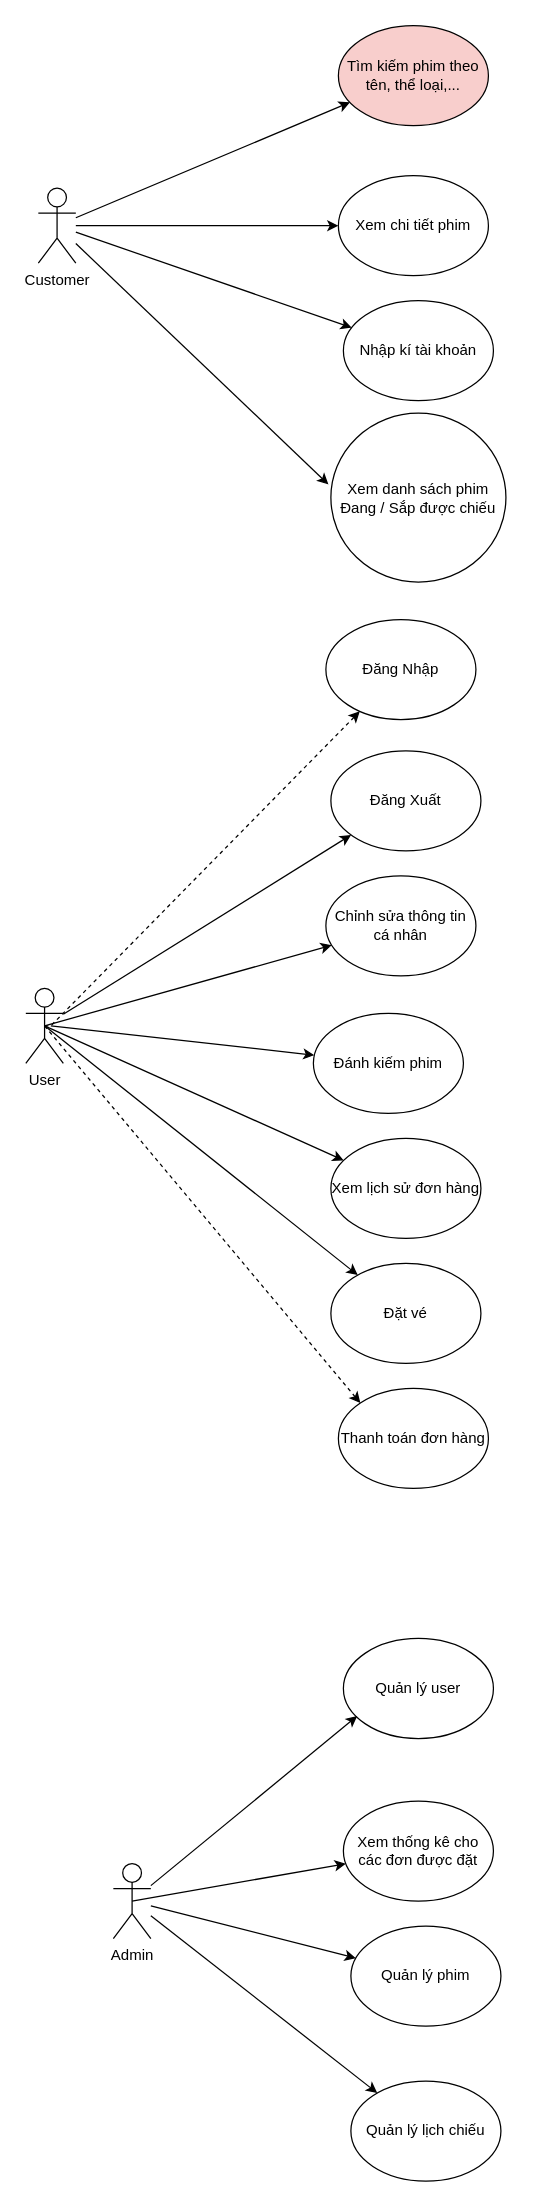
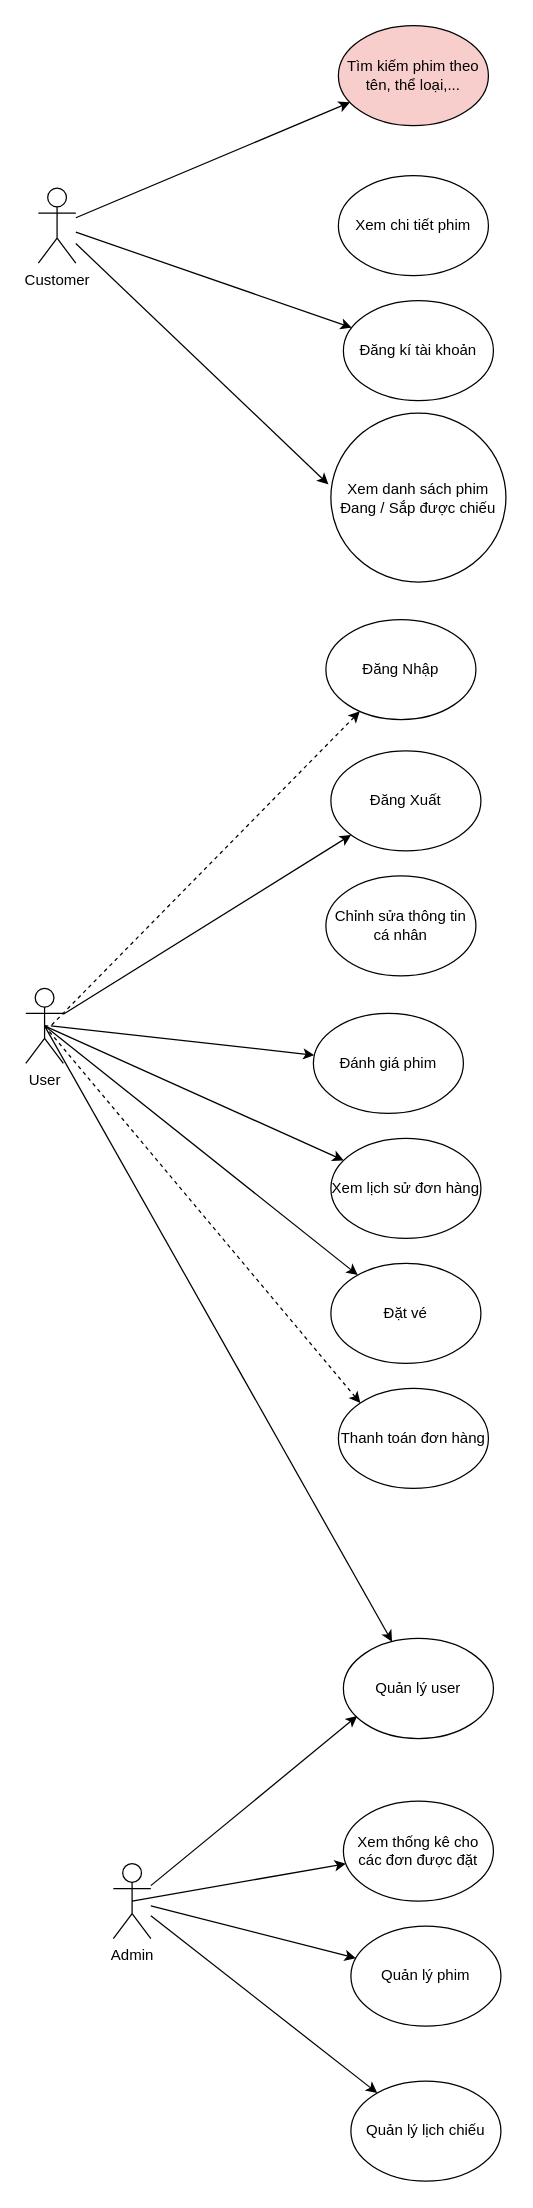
  <mxCell id="0" />
  <mxCell id="1" parent="0" />
  <mxCell id="2" value="Customer&lt;br&gt;" style="shape=umlActor;verticalLabelPosition=bottom;verticalAlign=top;html=1;outlineConnect=0;" parent="1" vertex="1"><mxGeometry x="30" y="150" width="30" height="60" as="geometry" /></mxCell>
  <mxCell id="3" value="" style="endArrow=classic;html=1;rounded=0;" parent="1" source="2" target="4" edge="1"><mxGeometry width="50" height="50" relative="1" as="geometry"><mxPoint x="110" y="230" as="sourcePoint" /><mxPoint x="440" y="170" as="targetPoint" /></mxGeometry></mxCell>
- <mxCell id="4" value="Nhập kí tài khoản" style="ellipse;whiteSpace=wrap;html=1;" parent="1" vertex="1"><mxGeometry x="274" y="240" width="120" height="80" as="geometry" /></mxCell>
+ <mxCell id="4" value="Đăng kí tài khoản" style="ellipse;whiteSpace=wrap;html=1;" parent="1" vertex="1"><mxGeometry x="274" y="240" width="120" height="80" as="geometry" /></mxCell>
  <mxCell id="5" value="Xem danh sách phim&lt;br&gt;Đang / Sắp được chiếu" style="ellipse;whiteSpace=wrap;html=1;" parent="1" vertex="1"><mxGeometry x="264" y="330" width="140" height="135" as="geometry" /></mxCell>
  <mxCell id="6" value="" style="endArrow=classic;html=1;rounded=0;entryX=-0.014;entryY=0.422;entryDx=0;entryDy=0;entryPerimeter=0;" parent="1" source="2" target="5" edge="1"><mxGeometry width="50" height="50" relative="1" as="geometry"><mxPoint x="60" y="270" as="sourcePoint" /><mxPoint x="240" y="360" as="targetPoint" /></mxGeometry></mxCell>
- <mxCell id="7" value="" style="endArrow=classic;html=1;rounded=0;" parent="1" source="2" target="8" edge="1"><mxGeometry width="50" height="50" relative="1" as="geometry"><mxPoint x="100" y="200" as="sourcePoint" /><mxPoint x="250" y="190" as="targetPoint" /></mxGeometry></mxCell>
  <mxCell id="8" value="Xem chi tiết phim" style="ellipse;whiteSpace=wrap;html=1;" parent="1" vertex="1"><mxGeometry x="270" y="140" width="120" height="80" as="geometry" /></mxCell>
  <mxCell id="9" value="Tìm kiếm phim theo tên, thể loại,..." style="ellipse;whiteSpace=wrap;html=1;fillColor=#f8cecc;" parent="1" vertex="1"><mxGeometry x="270" y="20" width="120" height="80" as="geometry" /></mxCell>
  <mxCell id="10" value="" style="endArrow=classic;html=1;rounded=0;" parent="1" source="2" target="9" edge="1"><mxGeometry width="50" height="50" relative="1" as="geometry"><mxPoint x="90" y="170" as="sourcePoint" /><mxPoint x="230" y="90" as="targetPoint" /></mxGeometry></mxCell>
  <mxCell id="11" value="User&lt;br&gt;&lt;br&gt;" style="shape=umlActor;verticalLabelPosition=bottom;verticalAlign=top;html=1;outlineConnect=0;" parent="1" vertex="1"><mxGeometry x="20" y="790" width="30" height="60" as="geometry" /></mxCell>
  <mxCell id="12" value="Đăng Nhập" style="ellipse;whiteSpace=wrap;html=1;" parent="1" vertex="1"><mxGeometry x="260" y="495" width="120" height="80" as="geometry" /></mxCell>
  <mxCell id="13" value="Đăng Xuất" style="ellipse;whiteSpace=wrap;html=1;" parent="1" vertex="1"><mxGeometry x="264" y="600" width="120" height="80" as="geometry" /></mxCell>
  <mxCell id="14" value="Chỉnh sửa thông tin cá nhân" style="ellipse;whiteSpace=wrap;html=1;" parent="1" vertex="1"><mxGeometry x="260" y="700" width="120" height="80" as="geometry" /></mxCell>
- <mxCell id="15" value="Đánh kiếm phim" style="ellipse;whiteSpace=wrap;html=1;" parent="1" vertex="1"><mxGeometry x="250" y="810" width="120" height="80" as="geometry" /></mxCell>
+ <mxCell id="15" value="Đánh giá phim" style="ellipse;whiteSpace=wrap;html=1;" parent="1" vertex="1"><mxGeometry x="250" y="810" width="120" height="80" as="geometry" /></mxCell>
  <mxCell id="16" value="Xem lịch sử đơn hàng" style="ellipse;whiteSpace=wrap;html=1;" parent="1" vertex="1"><mxGeometry x="264" y="910" width="120" height="80" as="geometry" /></mxCell>
  <mxCell id="17" value="Đặt vé" style="ellipse;whiteSpace=wrap;html=1;" parent="1" vertex="1"><mxGeometry x="264" y="1010" width="120" height="80" as="geometry" /></mxCell>
  <mxCell id="18" value="Thanh toán đơn hàng" style="ellipse;whiteSpace=wrap;html=1;" parent="1" vertex="1"><mxGeometry x="270" y="1110" width="120" height="80" as="geometry" /></mxCell>
  <mxCell id="19" value="Admin" style="shape=umlActor;verticalLabelPosition=bottom;verticalAlign=top;html=1;outlineConnect=0;" parent="1" vertex="1"><mxGeometry x="90" y="1490" width="30" height="60" as="geometry" /></mxCell>
  <mxCell id="20" value="Quản lý user" style="ellipse;whiteSpace=wrap;html=1;" parent="1" vertex="1"><mxGeometry x="274" y="1310" width="120" height="80" as="geometry" /></mxCell>
  <mxCell id="21" value="Xem thống kê cho các đơn được đặt" style="ellipse;whiteSpace=wrap;html=1;" parent="1" vertex="1"><mxGeometry x="274" y="1440" width="120" height="80" as="geometry" /></mxCell>
  <mxCell id="22" value="Quản lý phim" style="ellipse;whiteSpace=wrap;html=1;" parent="1" vertex="1"><mxGeometry x="280" y="1540" width="120" height="80" as="geometry" /></mxCell>
  <mxCell id="23" value="Quản lý lịch chiếu" style="ellipse;whiteSpace=wrap;html=1;" parent="1" vertex="1"><mxGeometry x="280" y="1664" width="120" height="80" as="geometry" /></mxCell>
  <mxCell id="24" value="" style="endArrow=classic;html=1;rounded=0;exitX=0.5;exitY=0.5;exitDx=0;exitDy=0;exitPerimeter=0;dashed=1;" parent="1" source="11" target="12" edge="1"><mxGeometry width="50" height="50" relative="1" as="geometry"><mxPoint x="310" y="970" as="sourcePoint" /><mxPoint x="360" y="920" as="targetPoint" /><Array as="points"><mxPoint x="40" y="820" /></Array></mxGeometry></mxCell>
  <mxCell id="25" value="" style="endArrow=classic;html=1;rounded=0;" parent="1" source="11" target="13" edge="1"><mxGeometry width="50" height="50" relative="1" as="geometry"><mxPoint x="310" y="970" as="sourcePoint" /><mxPoint x="360" y="920" as="targetPoint" /></mxGeometry></mxCell>
- <mxCell id="26" value="" style="endArrow=classic;html=1;rounded=0;exitX=0.5;exitY=0.5;exitDx=0;exitDy=0;exitPerimeter=0;" parent="1" source="11" target="14" edge="1"><mxGeometry width="50" height="50" relative="1" as="geometry"><mxPoint x="60" y="821" as="sourcePoint" /><mxPoint x="290" y="677" as="targetPoint" /></mxGeometry></mxCell>
+ <mxCell id="26" value="" style="endArrow=classic;html=1;rounded=0;exitX=0.5;exitY=0.5;exitDx=0;exitDy=0;exitPerimeter=0;" parent="1" source="11" target="20" edge="1"><mxGeometry width="50" height="50" relative="1" as="geometry"><mxPoint x="60" y="821" as="sourcePoint" /><mxPoint x="290" y="677" as="targetPoint" /></mxGeometry></mxCell>
  <mxCell id="27" value="" style="endArrow=classic;html=1;rounded=0;" parent="1" target="15" edge="1"><mxGeometry width="50" height="50" relative="1" as="geometry"><mxPoint x="40" y="820" as="sourcePoint" /><mxPoint x="300" y="687" as="targetPoint" /></mxGeometry></mxCell>
  <mxCell id="28" value="" style="endArrow=classic;html=1;rounded=0;exitX=0.5;exitY=0.5;exitDx=0;exitDy=0;exitPerimeter=0;" parent="1" source="11" target="16" edge="1"><mxGeometry width="50" height="50" relative="1" as="geometry"><mxPoint x="80" y="841" as="sourcePoint" /><mxPoint x="310" y="697" as="targetPoint" /></mxGeometry></mxCell>
  <mxCell id="29" value="" style="endArrow=classic;html=1;rounded=0;exitX=0.5;exitY=0.5;exitDx=0;exitDy=0;exitPerimeter=0;" parent="1" source="11" target="17" edge="1"><mxGeometry width="50" height="50" relative="1" as="geometry"><mxPoint x="45" y="830" as="sourcePoint" /><mxPoint x="284" y="938" as="targetPoint" /></mxGeometry></mxCell>
  <mxCell id="30" value="" style="endArrow=classic;html=1;rounded=0;exitX=0.5;exitY=0.5;exitDx=0;exitDy=0;exitPerimeter=0;entryX=0;entryY=0;entryDx=0;entryDy=0;dashed=1;" parent="1" source="11" target="18" edge="1"><mxGeometry width="50" height="50" relative="1" as="geometry"><mxPoint x="55" y="840" as="sourcePoint" /><mxPoint x="294" y="948" as="targetPoint" /></mxGeometry></mxCell>
  <mxCell id="31" value="" style="endArrow=classic;html=1;rounded=0;entryX=0.092;entryY=0.775;entryDx=0;entryDy=0;entryPerimeter=0;" parent="1" source="19" target="20" edge="1"><mxGeometry width="50" height="50" relative="1" as="geometry"><mxPoint x="310" y="1570" as="sourcePoint" /><mxPoint x="360" y="1520" as="targetPoint" /></mxGeometry></mxCell>
  <mxCell id="32" value="" style="endArrow=classic;html=1;rounded=0;exitX=0.5;exitY=0.5;exitDx=0;exitDy=0;exitPerimeter=0;" parent="1" source="19" target="21" edge="1"><mxGeometry width="50" height="50" relative="1" as="geometry"><mxPoint x="140" y="1480" as="sourcePoint" /><mxPoint x="295" y="1382" as="targetPoint" /></mxGeometry></mxCell>
  <mxCell id="33" value="" style="endArrow=classic;html=1;rounded=0;" parent="1" source="19" target="22" edge="1"><mxGeometry width="50" height="50" relative="1" as="geometry"><mxPoint x="310" y="1570" as="sourcePoint" /><mxPoint x="360" y="1520" as="targetPoint" /></mxGeometry></mxCell>
  <mxCell id="34" value="" style="endArrow=classic;html=1;rounded=0;" parent="1" source="19" target="23" edge="1"><mxGeometry width="50" height="50" relative="1" as="geometry"><mxPoint x="140" y="1482" as="sourcePoint" /><mxPoint x="305" y="1392" as="targetPoint" /></mxGeometry></mxCell>
